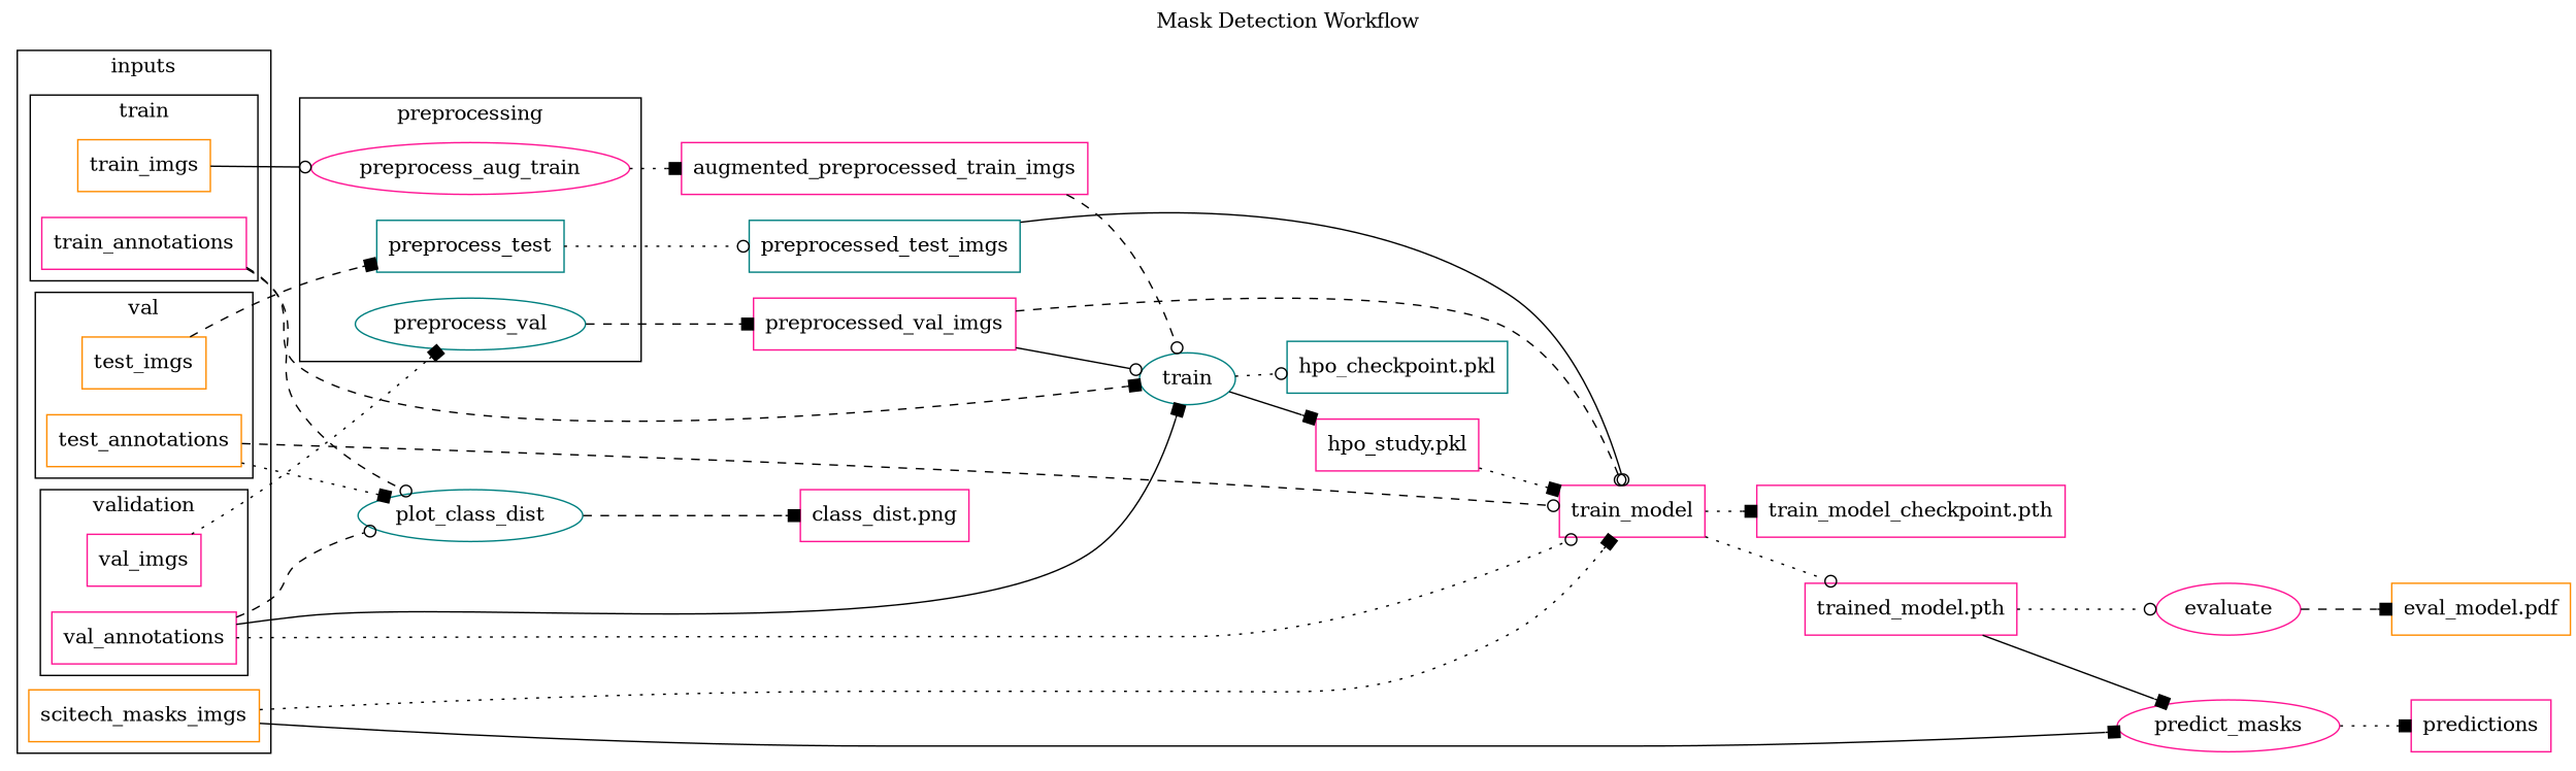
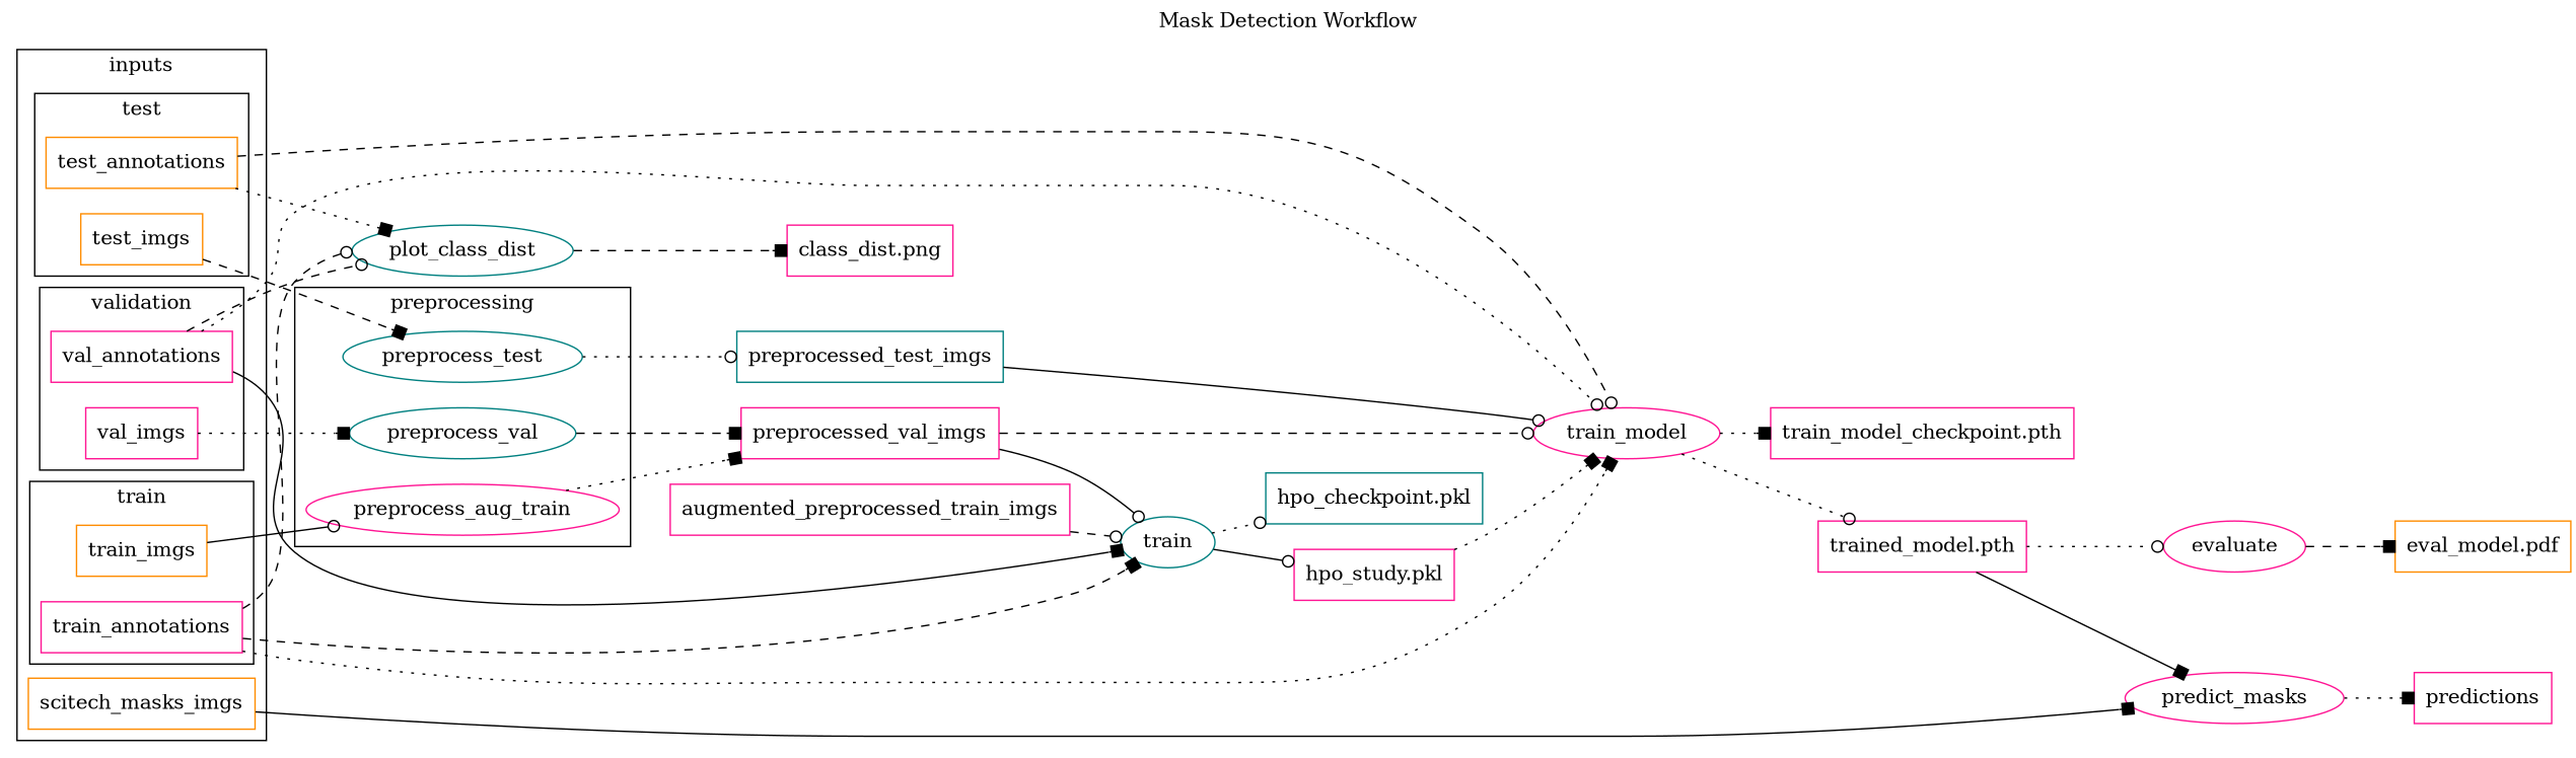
  digraph {
    label="Mask Detection Workflow"
    labelloc=t
    rankdir=LR
    node [color=deeppink shape=box]
    edge [arrowhead=box style=dotted]
    train_imgs [color=darkorange]
    train_annotations
    val_imgs
    val_annotations
    test_imgs [color=darkorange]
    test_annotations [color=darkorange]
    n7 [color=darkorange label=scitech_masks_imgs]
    preprocess_aug_train [shape=""]
    preprocess_val [color=teal shape=""]
-   preprocess_test [color=teal]
+   preprocess_test [color=teal shape=""]
    plot_class_dist [color=teal shape=""]
    n12 [color=teal label=train shape=""]
-   train_model
+   train_model [shape=""]
    predict_masks [shape=""]
    augmented_preprocessed_train_imgs
    preprocessed_val_imgs
    preprocessed_test_imgs [color=teal]
    "class_dist.png"
    "hpo_checkpoint.pkl" [color=teal]
    "hpo_study.pkl"
    "train_model_checkpoint.pth"
    "trained_model.pth"
    predictions
    evaluate [shape=""]
    "eval_model.pdf" [color=darkorange]
    subgraph cluster_1 {
      label=inputs
      n7
      subgraph cluster_2 {
        label=train
        train_imgs
        train_annotations
      }
      subgraph cluster_3 {
        label=validation
        val_imgs
        val_annotations
      }
      subgraph cluster_4 {
-       label=val
+       label=test
        test_imgs
        test_annotations
      }
    }
    subgraph cluster_5 {
      label=preprocessing
      preprocess_aug_train
      preprocess_val
      preprocess_test
    }
    train_imgs -> preprocess_aug_train [arrowhead=odot style=solid]
    train_annotations -> plot_class_dist [arrowhead=odot style=dashed]
    train_annotations -> n12 [style=dashed]
-   n7 -> train_model
+   train_annotations -> train_model
    val_imgs -> preprocess_val
    val_annotations -> plot_class_dist [arrowhead=odot style=dashed]
    val_annotations -> n12 [style=solid]
    val_annotations -> train_model [arrowhead=odot]
    test_imgs -> preprocess_test [style=dashed]
    test_annotations -> plot_class_dist
    test_annotations -> train_model [arrowhead=odot style=dashed]
    n7 -> predict_masks [style=solid]
-   preprocess_aug_train -> augmented_preprocessed_train_imgs
+   preprocess_aug_train -> preprocessed_val_imgs
    preprocess_val -> preprocessed_val_imgs [style=dashed]
    preprocess_test -> preprocessed_test_imgs [arrowhead=odot]
    plot_class_dist -> "class_dist.png" [style=dashed]
    n12 -> "hpo_checkpoint.pkl" [arrowhead=odot]
-   n12 -> "hpo_study.pkl" [style=solid]
+   n12 -> "hpo_study.pkl" [arrowhead=odot style=solid]
    train_model -> "train_model_checkpoint.pth"
    train_model -> "trained_model.pth" [arrowhead=odot]
    predict_masks -> predictions
    augmented_preprocessed_train_imgs -> n12 [arrowhead=odot style=dashed]
    preprocessed_val_imgs -> n12 [arrowhead=odot style=solid]
    preprocessed_val_imgs -> train_model [arrowhead=odot style=dashed]
    preprocessed_test_imgs -> train_model [arrowhead=odot style=solid]
    "hpo_study.pkl" -> train_model
    "trained_model.pth" -> predict_masks [style=solid]
    "trained_model.pth" -> evaluate [arrowhead=odot]
    evaluate -> "eval_model.pdf" [style=dashed]
  }
